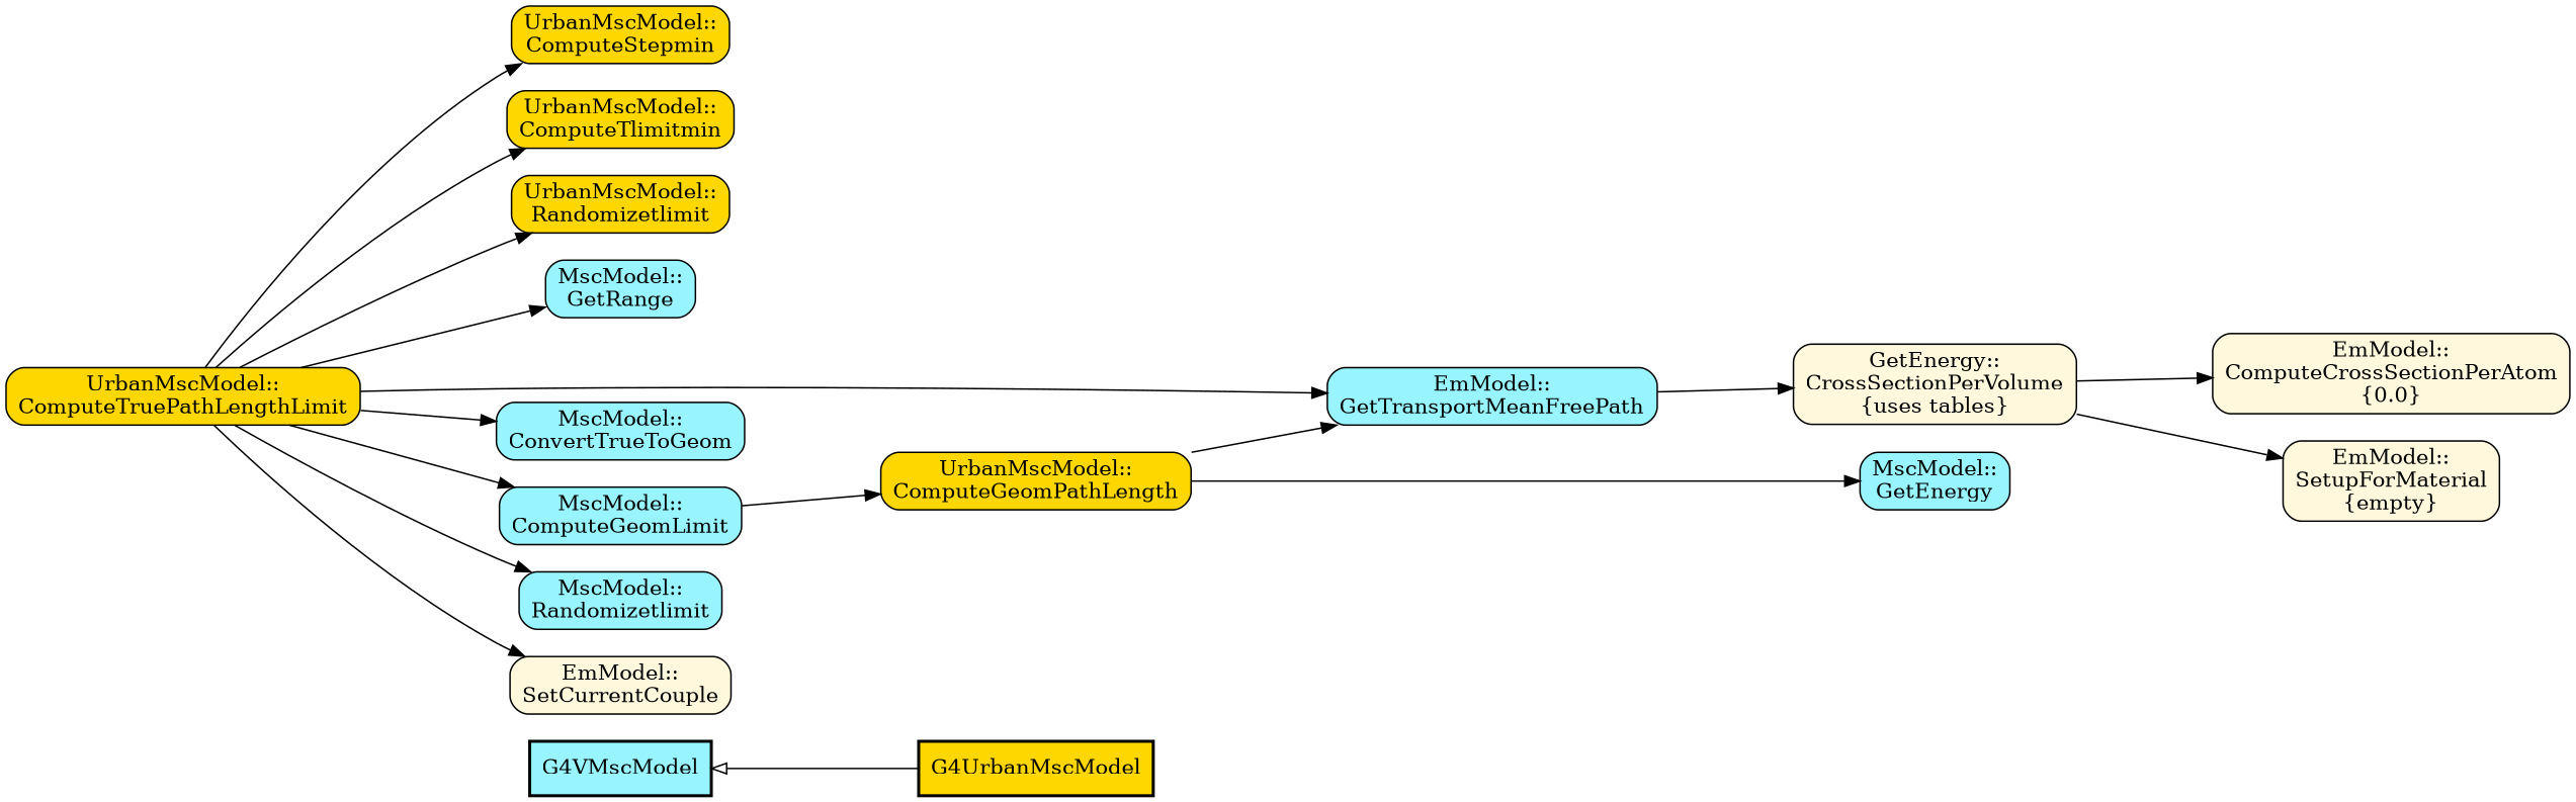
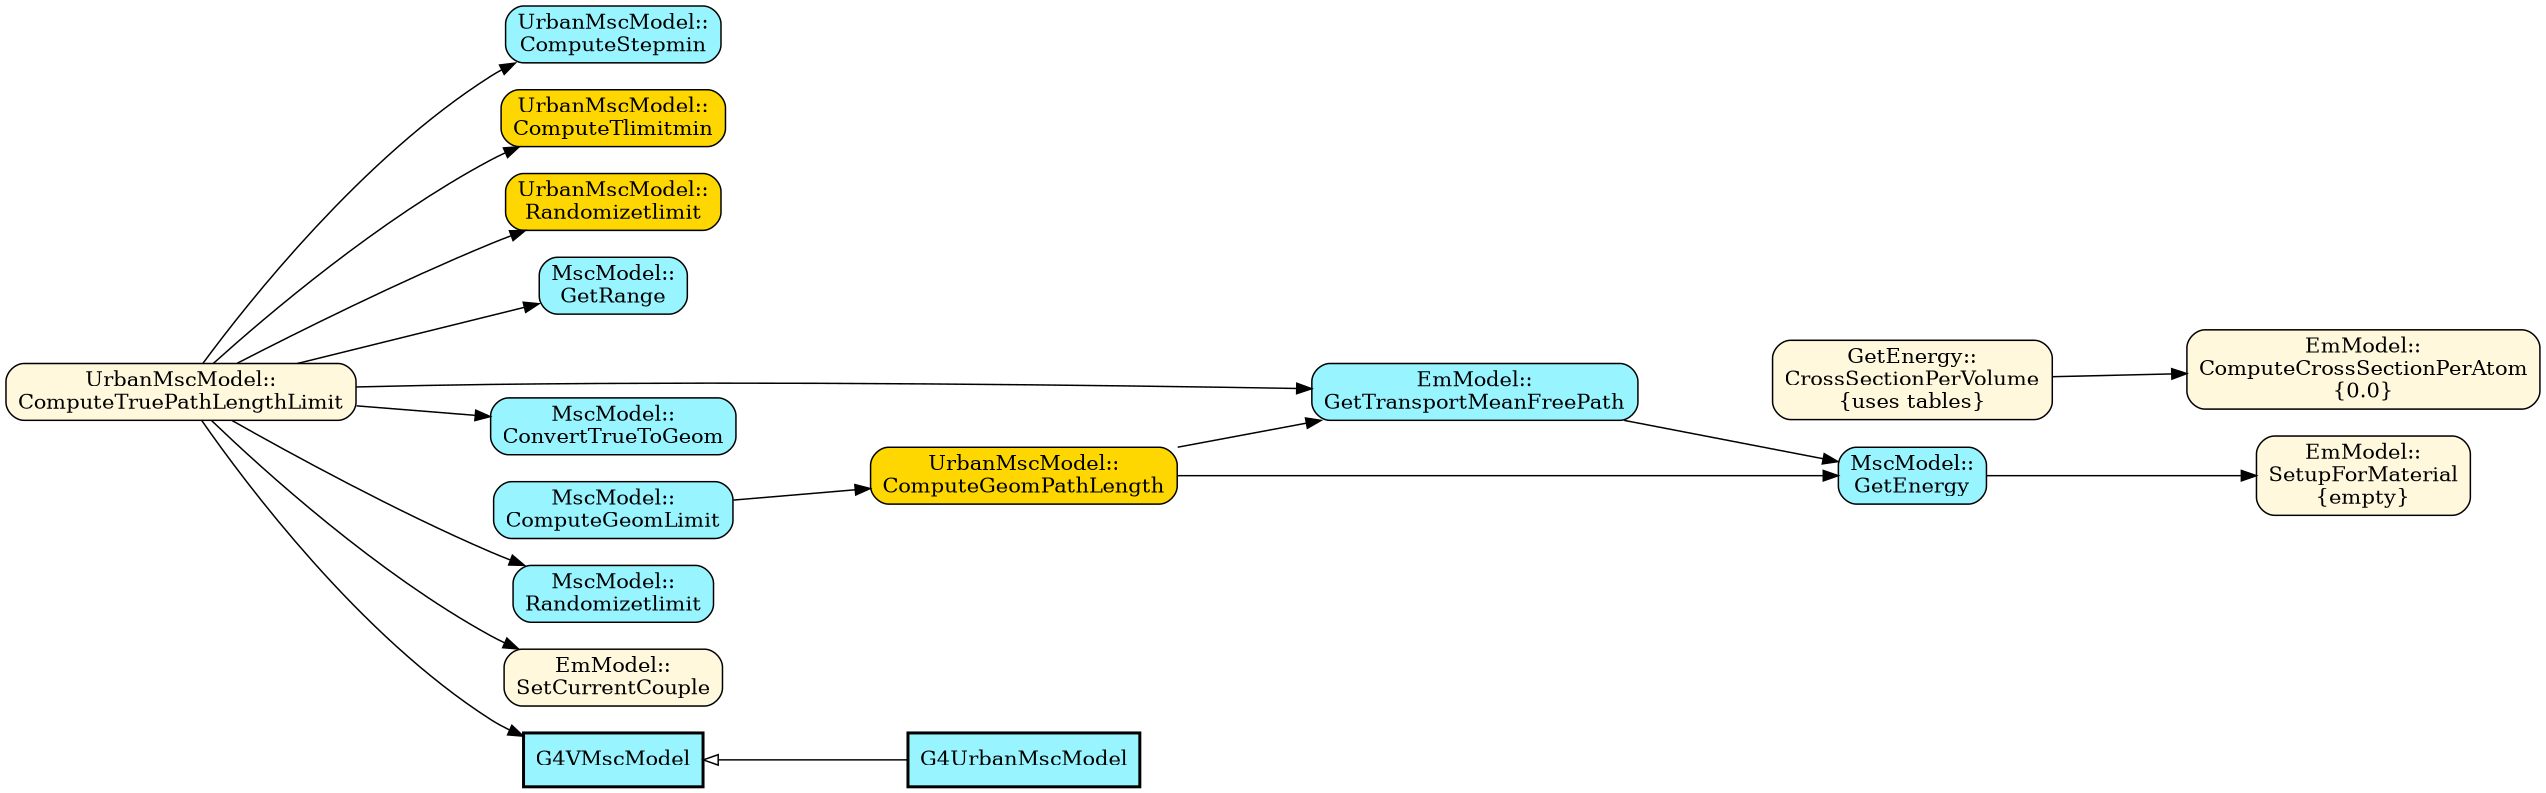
  digraph {
    fontname="DejaVu Serif"
    rankdir=LR
    ranksep=1.25
    node [fillcolor=cadetblue1 fontname="DejaVu Serif" shape=box style="filled,rounded"]
    edge [fontname="DejaVu Serif"]
-   n1 [fillcolor=gold label="UrbanMscModel::\nComputeTruePathLengthLimit"]
-   n2 [fillcolor=gold label="UrbanMscModel::\nComputeStepmin"]
+   n1 [fillcolor=cornsilk label="UrbanMscModel::\nComputeTruePathLengthLimit"]
+   n2 [label="UrbanMscModel::\nComputeStepmin"]
    n3 [fillcolor=gold label="UrbanMscModel::\nComputeTlimitmin"]
    n4 [fillcolor=gold label="UrbanMscModel::\nRandomizetlimit"]
    n5 [label="MscModel::\nGetRange"]
    n6 [label="EmModel::\nGetTransportMeanFreePath"]
    n7 [label="MscModel::\nConvertTrueToGeom"]
    n8 [label="MscModel::\nComputeGeomLimit"]
    n9 [label="MscModel::\nRandomizetlimit"]
    n10 [fillcolor=cornsilk label="EmModel::\nSetCurrentCouple"]
    n11 [fillcolor=cornsilk label="GetEnergy::\nCrossSectionPerVolume\n{uses tables}"]
    n12 [fillcolor=gold label="UrbanMscModel::\nComputeGeomPathLength"]
    n13 [label="MscModel::\nGetEnergy"]
    n14 [fillcolor=cornsilk label="EmModel::\nSetupForMaterial\n{empty}"]
    n15 [fillcolor=cornsilk label="EmModel::\nComputeCrossSectionPerAtom\n{0.0}"]
    n16 [label=G4VMscModel style="filled,bold"]
-   n17 [fillcolor=gold label=G4UrbanMscModel style="filled,bold"]
+   n17 [label=G4UrbanMscModel style="filled,bold"]
    n1 -> n2
    n1 -> n3
    n1 -> n4
    n1 -> n5
    n1 -> n6
    n1 -> n7
-   n1 -> n8
+   n1 -> n16
    n1 -> n9
    n1 -> n10
-   n6 -> n11
+   n6 -> n13
    n8 -> n12
-   n11 -> n14
+   n13 -> n14
    n11 -> n15
    n12 -> n6
    n12 -> n13
    n16 -> n17 [arrowhead=none arrowtail=empty dir=both]
  }
